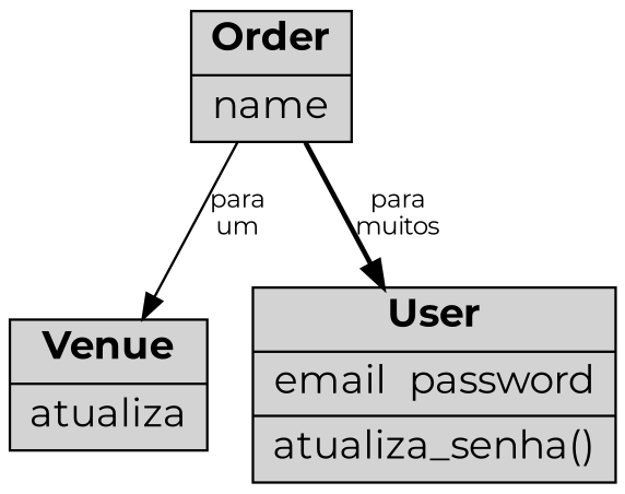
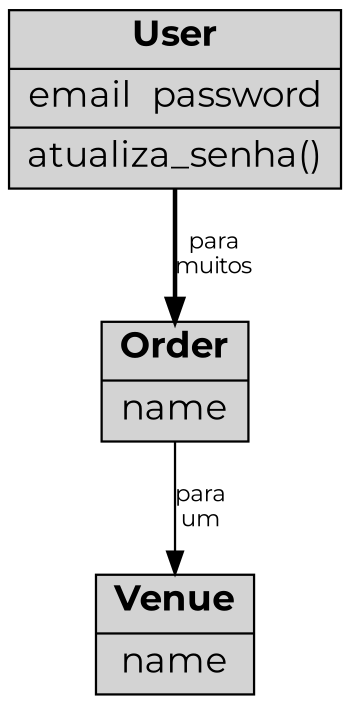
  digraph {
    fontname=Montserrat
    node [fillcolor=lightgrey fontname=Montserrat fontsize=16 shape=record style=filled]
    edge [arrowhead=normal fontname=Montserrat fontsize=10]
-   n1 [height=0.73611 label=<{<b>Venue</b>| atualiza }> width=0.88889]
+   n1 [height=0.73611 label=<{<b>Venue</b>| name }> width=0.88889]
    n2 [height=1.0972 label=<{<b>User</b>| email  password |atualiza_senha() }> width=1.9028]
    n3 [height=0.73611 label=<{<b>Order</b>| name }> width=0.83333]
-   n3 -> n2 [label="para\nmuitos" style=bold]
+   n2 -> n3 [label="para\nmuitos" style=bold]
    n3 -> n1 [label="para\num" style=solid]
  }
